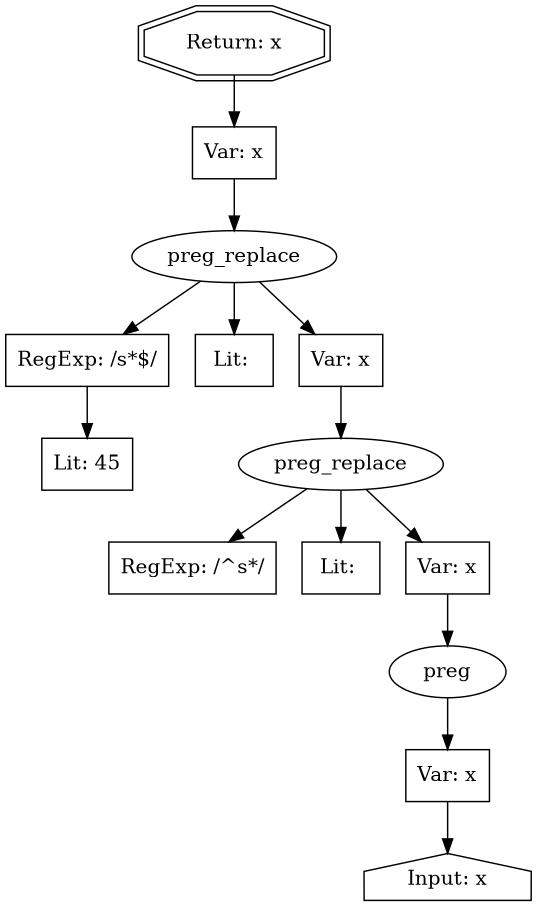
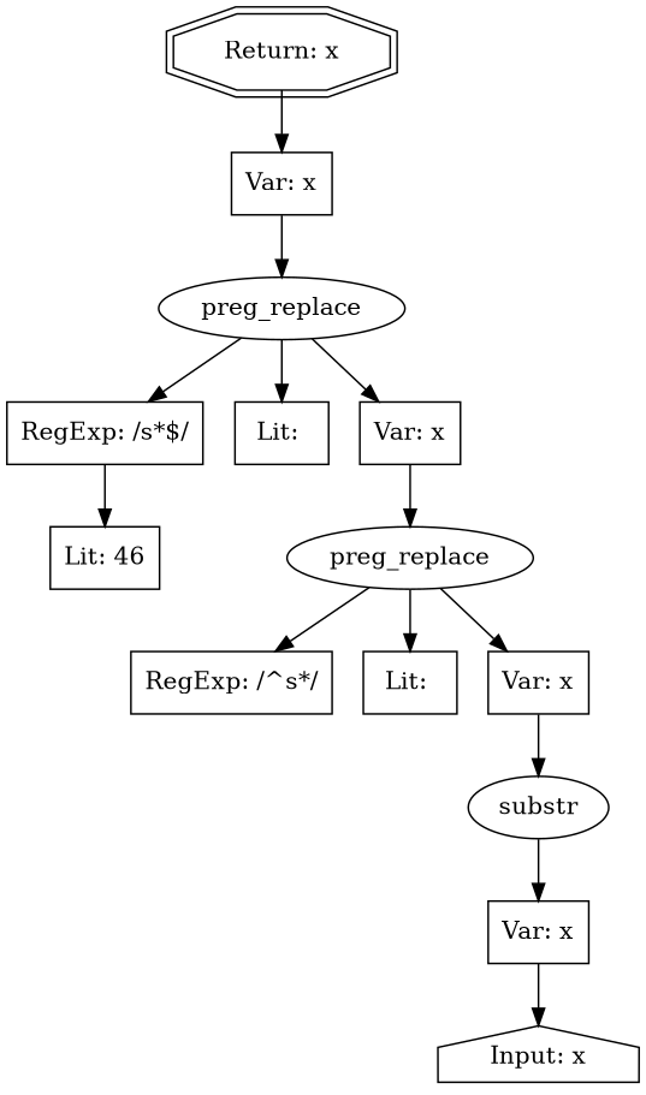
  digraph {
    node [shape=box]
    n1 [label="Input: x" shape=house]
-   n2 [label=preg shape=ellipse]
+   n2 [label=substr shape=ellipse]
    n3 [label="Var: x"]
-   n4 [label="Lit: 45"]
+   n4 [label="Lit: 46"]
    n5 [label=preg_replace shape=ellipse]
    n6 [label="RegExp: /^\s*/"]
    n7 [label="Lit: "]
    n8 [label="Var: x"]
    n9 [label=preg_replace shape=ellipse]
    n10 [label="RegExp: /\s*$/"]
    n11 [label="Lit: "]
    n12 [label="Var: x"]
    n13 [label="Var: x"]
    n14 [label="Return: x" shape=doubleoctagon]
    n2 -> n3
    n3 -> n1
    n5 -> n6
    n5 -> n7
    n5 -> n8
    n8 -> n2
    n9 -> n10
    n9 -> n11
    n9 -> n12
    n10 -> n4
    n12 -> n5
    n13 -> n9
    n14 -> n13
  }
